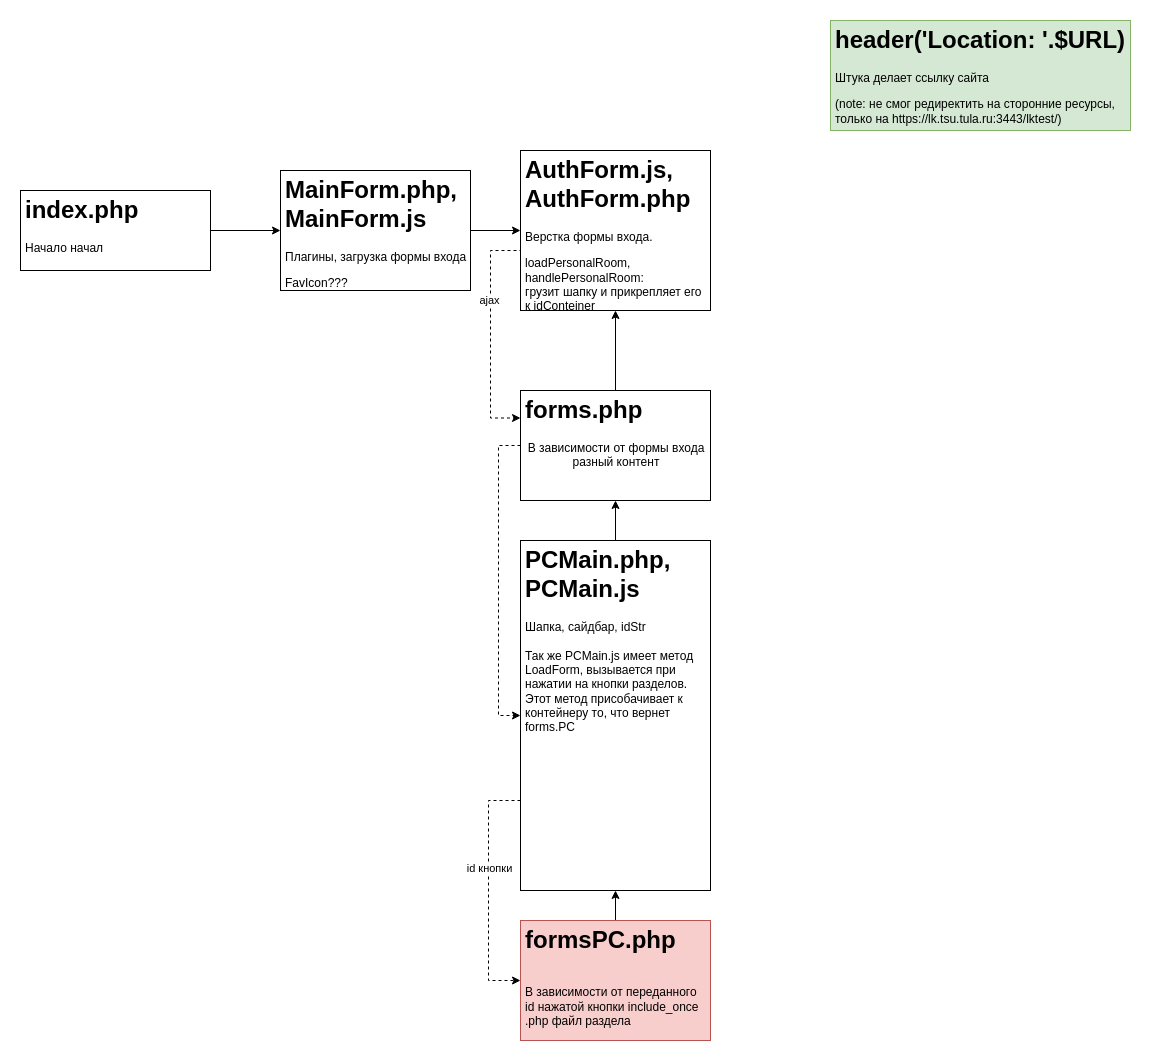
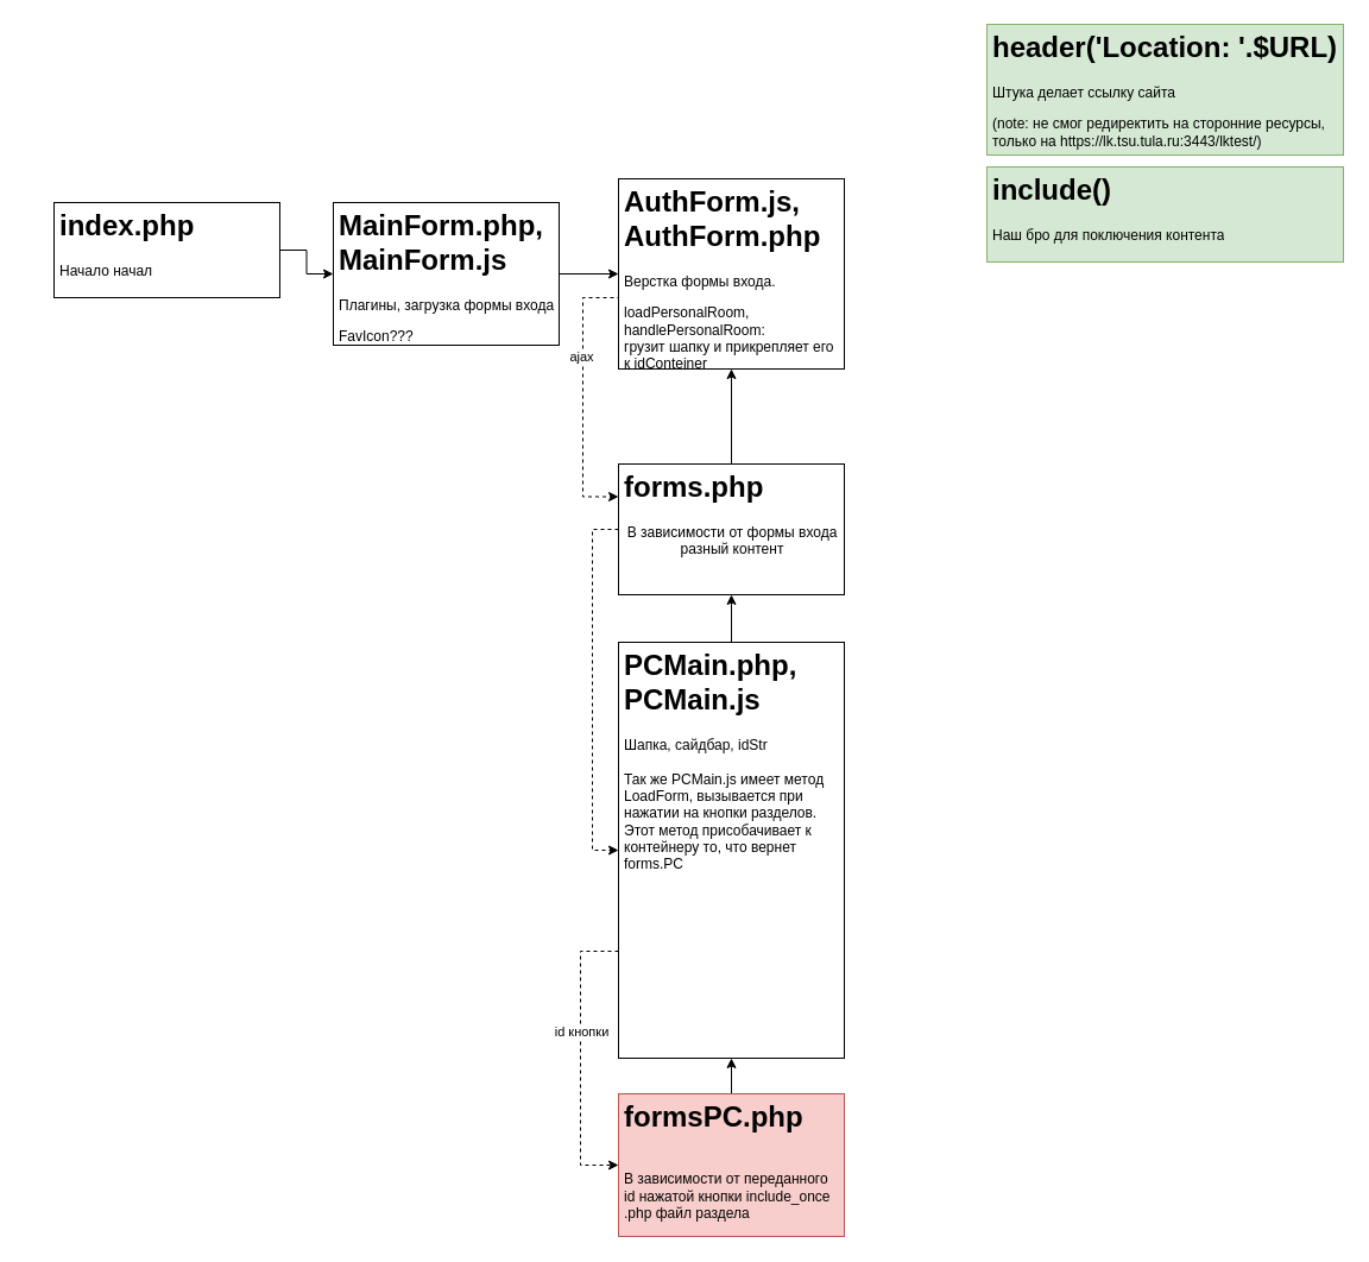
  <mxCell id="0" />
  <mxCell id="1" parent="0" />
  <mxCell id="2" style="edgeStyle=orthogonalEdgeStyle;rounded=0;orthogonalLoop=1;jettySize=auto;html=1;entryX=0;entryY=0.25;entryDx=0;entryDy=0;dashed=1;exitX=0;exitY=0.5;exitDx=0;exitDy=0;" parent="1" source="4" target="11" edge="1"><mxGeometry relative="1" as="geometry"><Array as="points"><mxPoint x="520" y="250" /><mxPoint x="490" y="250" /><mxPoint x="490" y="418" /></Array></mxGeometry></mxCell>
  <mxCell id="3" value="ajax" style="edgeLabel;html=1;align=center;verticalAlign=middle;resizable=0;points=[];" parent="2" vertex="1" connectable="0"><mxGeometry x="-0.2" y="-2" relative="1" as="geometry"><mxPoint as="offset" /></mxGeometry></mxCell>
  <mxCell id="4" value="&lt;h1&gt;AuthForm.js, AuthForm.php&lt;/h1&gt;&lt;p&gt;Верстка формы входа.&lt;span style=&quot;text-align: center&quot;&gt;&lt;br&gt;&lt;/span&gt;&lt;/p&gt;&lt;p&gt;&lt;span style=&quot;text-align: center&quot;&gt;loadPersonalRoom,&lt;/span&gt;&lt;br style=&quot;text-align: center&quot;&gt;&lt;span style=&quot;text-align: center&quot;&gt;handlePersonalRoom:&lt;/span&gt;&lt;br style=&quot;text-align: center&quot;&gt;&lt;span style=&quot;text-align: center&quot;&gt;грузит шапку и прикрепляет его к idConteiner&lt;/span&gt;&lt;br&gt;&lt;/p&gt;" style="text;html=1;spacing=5;spacingTop=-20;whiteSpace=wrap;overflow=hidden;rounded=0;fillColor=#ffffff;strokeColor=#000000;" parent="1" vertex="1"><mxGeometry x="520" y="150" width="190" height="160" as="geometry" /></mxCell>
  <mxCell id="5" value="" style="edgeStyle=orthogonalEdgeStyle;rounded=0;orthogonalLoop=1;jettySize=auto;html=1;" parent="1" source="6" target="8" edge="1"><mxGeometry relative="1" as="geometry" /></mxCell>
- <mxCell id="6" value="&lt;h1&gt;index.php&lt;/h1&gt;&lt;p&gt;Начало начал&lt;/p&gt;" style="text;html=1;spacing=5;spacingTop=-20;whiteSpace=wrap;overflow=hidden;rounded=0;fillColor=#ffffff;strokeColor=#000000;" parent="1" vertex="1"><mxGeometry x="20" y="190" width="190" height="80" as="geometry" /></mxCell>
+ <mxCell id="6" value="&lt;h1&gt;index.php&lt;/h1&gt;&lt;p&gt;Начало начал&lt;/p&gt;" style="text;html=1;spacing=5;spacingTop=-20;whiteSpace=wrap;overflow=hidden;rounded=0;fillColor=#ffffff;strokeColor=#000000;" parent="1" vertex="1"><mxGeometry x="45" y="170" width="190" height="80" as="geometry" /></mxCell>
  <mxCell id="7" value="" style="edgeStyle=orthogonalEdgeStyle;rounded=0;orthogonalLoop=1;jettySize=auto;html=1;" parent="1" source="8" target="4" edge="1"><mxGeometry relative="1" as="geometry" /></mxCell>
  <mxCell id="8" value="&lt;h1&gt;MainForm.php, MainForm.js&lt;/h1&gt;&lt;p&gt;Плагины, загрузка формы входа&lt;/p&gt;&lt;p&gt;FavIcon???&lt;br&gt;&lt;/p&gt;" style="text;html=1;spacing=5;spacingTop=-20;whiteSpace=wrap;overflow=hidden;rounded=0;fillColor=#ffffff;strokeColor=#000000;" parent="1" vertex="1"><mxGeometry x="280" y="170" width="190" height="120" as="geometry" /></mxCell>
  <mxCell id="9" style="edgeStyle=orthogonalEdgeStyle;rounded=0;orthogonalLoop=1;jettySize=auto;html=1;entryX=0.5;entryY=1;entryDx=0;entryDy=0;" parent="1" source="11" target="4" edge="1"><mxGeometry relative="1" as="geometry" /></mxCell>
  <mxCell id="10" style="edgeStyle=orthogonalEdgeStyle;rounded=0;orthogonalLoop=1;jettySize=auto;html=1;entryX=0;entryY=0.5;entryDx=0;entryDy=0;dashed=1;" parent="1" source="11" target="15" edge="1"><mxGeometry relative="1" as="geometry"><Array as="points"><mxPoint x="498" y="445" /><mxPoint x="498" y="715" /></Array></mxGeometry></mxCell>
  <mxCell id="11" value="&lt;h1&gt;forms.php&lt;/h1&gt;&lt;p style=&quot;text-align: center&quot;&gt;В зависимости от формы входа разный контент&lt;/p&gt;" style="text;html=1;spacing=5;spacingTop=-20;whiteSpace=wrap;overflow=hidden;rounded=0;fillColor=#ffffff;strokeColor=#000000;" parent="1" vertex="1"><mxGeometry x="520" y="390" width="190" height="110" as="geometry" /></mxCell>
  <mxCell id="12" style="edgeStyle=orthogonalEdgeStyle;rounded=0;orthogonalLoop=1;jettySize=auto;html=1;entryX=0.5;entryY=1;entryDx=0;entryDy=0;" parent="1" source="15" target="11" edge="1"><mxGeometry relative="1" as="geometry" /></mxCell>
  <mxCell id="13" style="edgeStyle=orthogonalEdgeStyle;rounded=0;orthogonalLoop=1;jettySize=auto;html=1;entryX=0;entryY=0.5;entryDx=0;entryDy=0;dashed=1;" parent="1" source="15" target="18" edge="1"><mxGeometry relative="1" as="geometry"><Array as="points"><mxPoint x="488" y="800" /><mxPoint x="488" y="980" /></Array></mxGeometry></mxCell>
  <mxCell id="14" value="id кнопки" style="edgeLabel;html=1;align=center;verticalAlign=middle;resizable=0;points=[];" parent="13" vertex="1" connectable="0"><mxGeometry x="-0.191" relative="1" as="geometry"><mxPoint as="offset" /></mxGeometry></mxCell>
  <mxCell id="15" value="&lt;h1&gt;PCMain.php, PCMain.js&lt;/h1&gt;&lt;div&gt;Шапка, сайдбар, idStr&lt;/div&gt;&lt;div&gt;&lt;br&gt;&lt;/div&gt;&lt;div&gt;Так же PCMain.js имеет метод LoadForm, вызывается при нажатии на кнопки разделов. Этот метод присобачивает к контейнеру то, что вернет forms.PC&amp;nbsp;&amp;nbsp;&lt;/div&gt;" style="text;html=1;spacing=5;spacingTop=-20;whiteSpace=wrap;overflow=hidden;rounded=0;fillColor=#ffffff;strokeColor=#000000;" parent="1" vertex="1"><mxGeometry x="520" y="540" width="190" height="350" as="geometry" /></mxCell>
  <mxCell id="16" value="&lt;h1&gt;header('Location: '.$URL)&lt;/h1&gt;&lt;p&gt;Штука делает ссылку сайта&lt;/p&gt;&lt;p&gt;(note: не смог редиректить на сторонние ресурсы, только на https://lk.tsu.tula.ru:3443/lktest/)&lt;/p&gt;" style="text;html=1;spacing=5;spacingTop=-20;whiteSpace=wrap;overflow=hidden;rounded=0;fillColor=#d5e8d4;strokeColor=#82b366;" parent="1" vertex="1"><mxGeometry x="830" y="20" width="300" height="110" as="geometry" /></mxCell>
  <mxCell id="17" value="" style="edgeStyle=orthogonalEdgeStyle;rounded=0;orthogonalLoop=1;jettySize=auto;html=1;" parent="1" source="18" target="15" edge="1"><mxGeometry relative="1" as="geometry" /></mxCell>
  <mxCell id="18" value="&lt;h1&gt;&lt;span&gt;formsPC.php&lt;/span&gt;&lt;br&gt;&lt;/h1&gt;&lt;div&gt;&lt;br&gt;&lt;/div&gt;&lt;div&gt;В зависимости от переданного id нажатой кнопки include_once .php файл раздела&lt;/div&gt;" style="text;html=1;spacing=5;spacingTop=-20;whiteSpace=wrap;overflow=hidden;rounded=0;fillColor=#f8cecc;strokeColor=#b85450;" parent="1" vertex="1"><mxGeometry x="520" y="920" width="190" height="120" as="geometry" /></mxCell>
+ <mxCell id="19" value="&lt;h1&gt;include()&lt;/h1&gt;&lt;div&gt;Наш бро для поключения контента&lt;/div&gt;" style="text;html=1;spacing=5;spacingTop=-20;whiteSpace=wrap;overflow=hidden;rounded=0;fillColor=#d5e8d4;strokeColor=#82b366;" parent="1" vertex="1"><mxGeometry x="830" y="140" width="300" height="80" as="geometry" /></mxCell>
